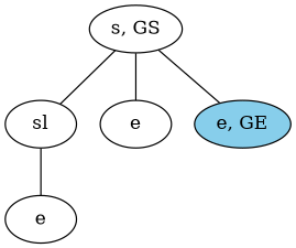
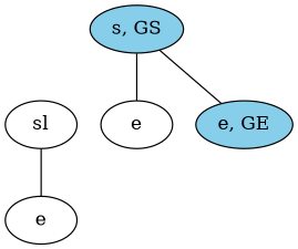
  graph {
    node [fillcolor=white style=filled]
-   n1 [label="s, GS"]
+   n1 [fillcolor=skyblue label="s, GS"]
    n2 [label=sl]
    n3 [label=e]
    n4 [fillcolor=skyblue label="e, GE"]
    n5 [label=e]
-   n1 -- n2
    n1 -- n3
    n1 -- n4
    n2 -- n5
  }
